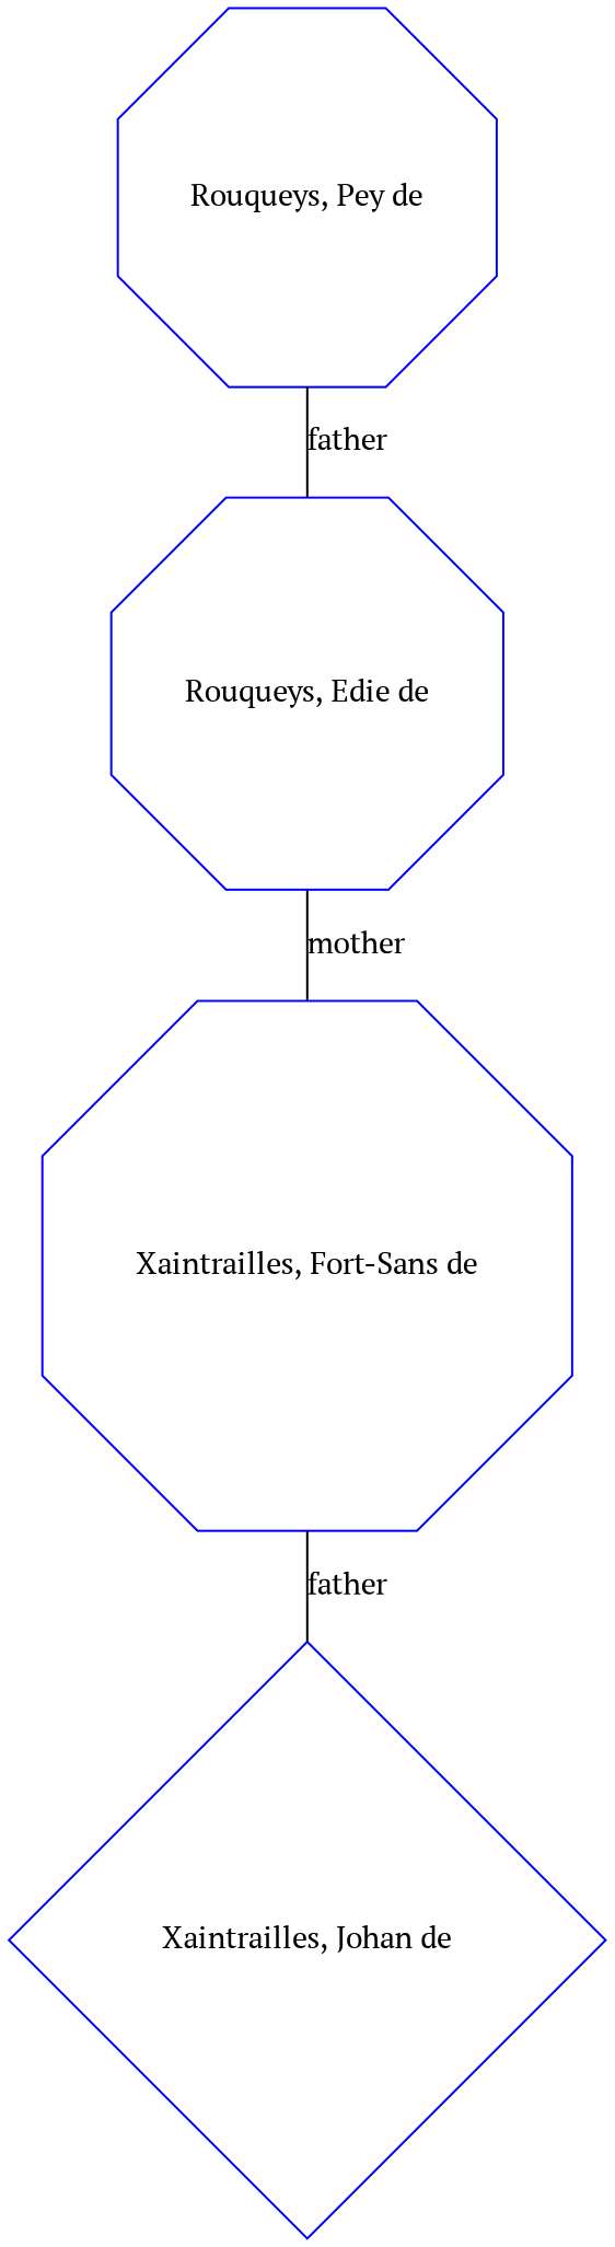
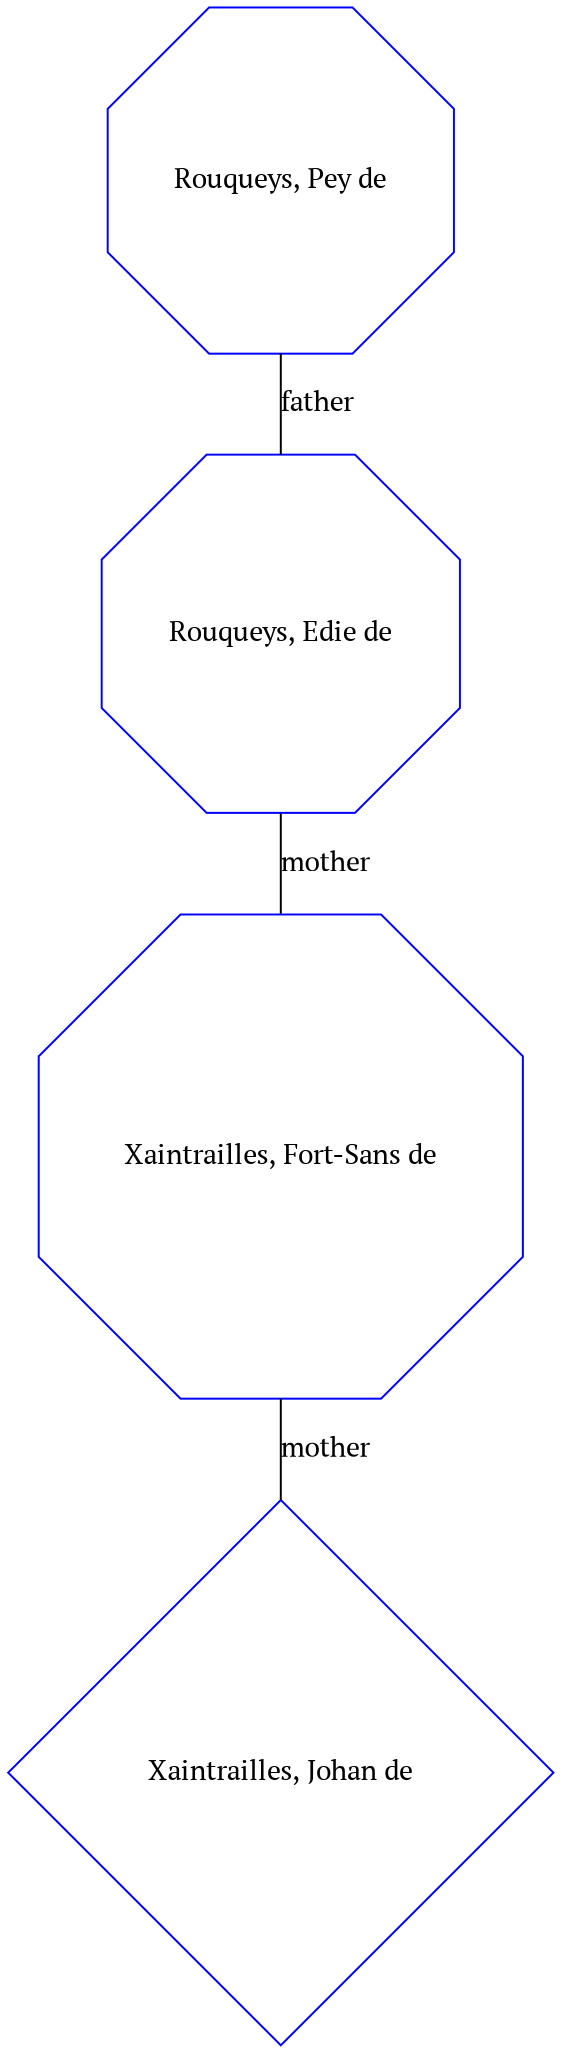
  digraph {
    fontname="PT Serif"
    node [color=blue fontname="PT Serif" regular=1 shape=octagon]
    edge [arrowsize=0.0 dir=none fontname="PT Serif"]
    n1 [label="Rouqueys, Pey de"]
    n2 [label="Rouqueys, Edie de"]
    n3 [label="Xaintrailles, Fort-Sans de"]
    n4 [label="Xaintrailles, Johan de" shape=diamond]
    n1 -> n2 [label=father]
    n2 -> n3 [label=mother]
-   n3 -> n4 [label=father]
+   n3 -> n4 [label=mother]
  }
